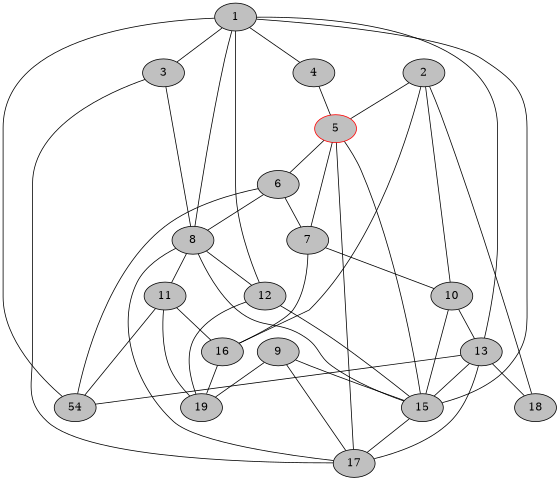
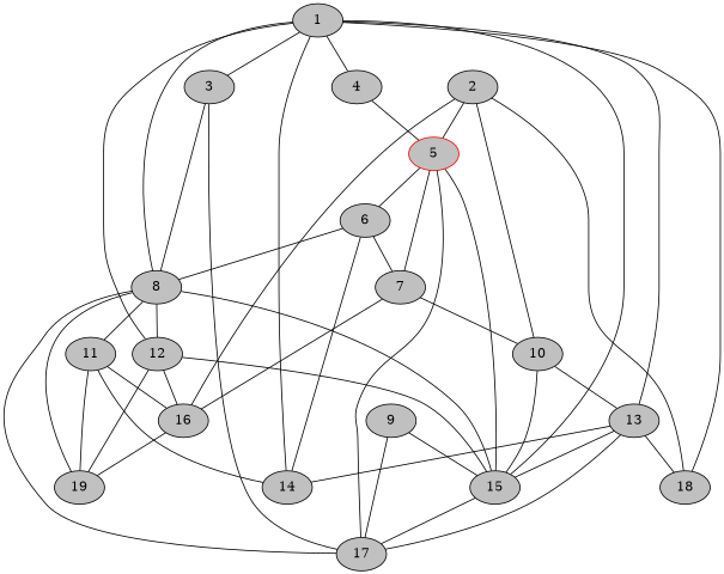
  digraph {
    node [fillcolor=gray style=filled]
    edge [dir=none]
    3
    8
    17
    5 [color=red]
    4
    1
-   14 [label=54]
+   14
    12
    13
    15
    18
    6
    7
    11
    16
    19
    2
    10
    9
    3 -> 8
    3 -> 17
    8 -> 17
    8 -> 12
    8 -> 15
    8 -> 11
    5 -> 17
    5 -> 15
    5 -> 6
    5 -> 7
    4 -> 5
    1 -> 3
    1 -> 8
    1 -> 4
    1 -> 14
    1 -> 12
    1 -> 13
    1 -> 15
+   1 -> 18
    12 -> 15
+   12 -> 16
    12 -> 19
    13 -> 17
    13 -> 14
    13 -> 15
    13 -> 18
    15 -> 17
    6 -> 8
    6 -> 14
    6 -> 7
    7 -> 16
    7 -> 10
    11 -> 14
    11 -> 16
    11 -> 19
    16 -> 19
    2 -> 5
    2 -> 18
    2 -> 16
    2 -> 10
    10 -> 13
    10 -> 15
    9 -> 17
    9 -> 15
-   9 -> 19
+   8 -> 19
  }
